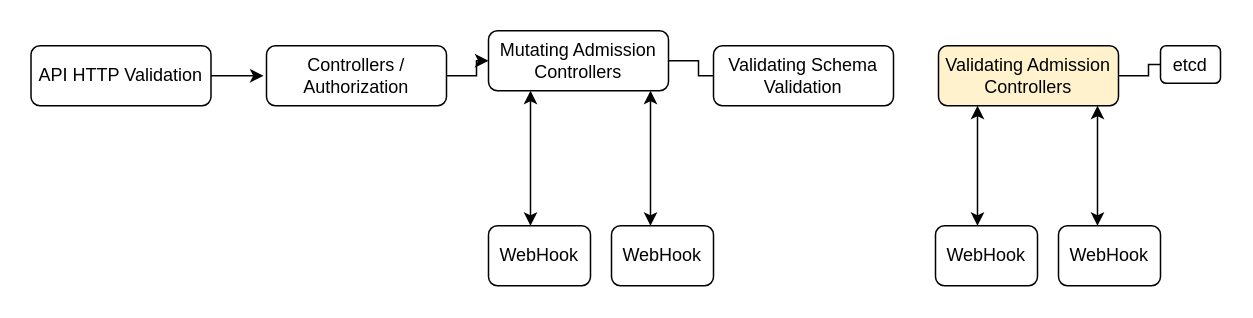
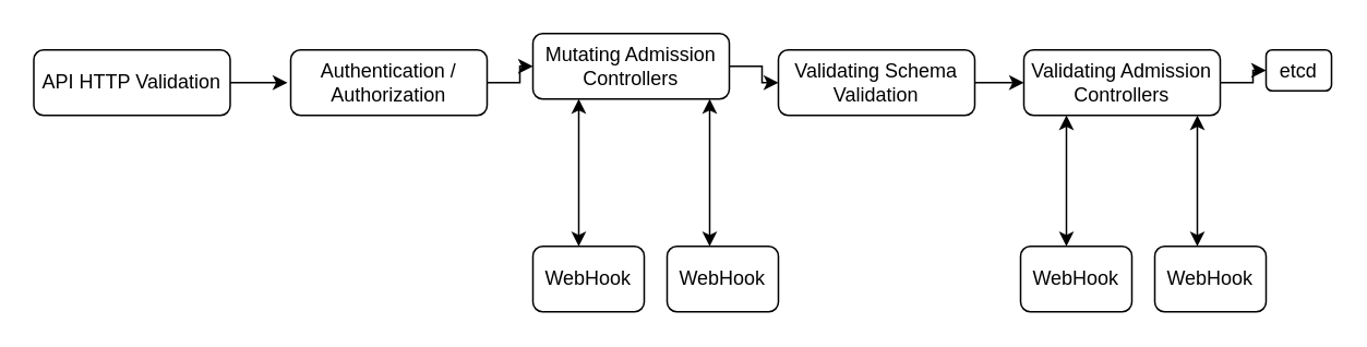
  <mxCell id="0" />
  <mxCell id="1" parent="0" />
  <mxCell id="2" value="" style="edgeStyle=orthogonalEdgeStyle;rounded=0;orthogonalLoop=1;jettySize=auto;html=1;" edge="1" parent="1" source="3"><mxGeometry relative="1" as="geometry"><mxPoint x="175" y="50" as="targetPoint" /></mxGeometry></mxCell>
  <mxCell id="3" value="API HTTP Validation" style="rounded=1;whiteSpace=wrap;html=1;fontSize=12;glass=0;strokeWidth=1;shadow=0;" parent="1" vertex="1"><mxGeometry x="20" y="30" width="120" height="40" as="geometry" /></mxCell>
  <mxCell id="4" value="" style="edgeStyle=orthogonalEdgeStyle;rounded=0;orthogonalLoop=1;jettySize=auto;html=1;" edge="1" parent="1" source="5" target="9"><mxGeometry relative="1" as="geometry" /></mxCell>
- <mxCell id="5" value="Controllers / Authorization" style="rounded=1;whiteSpace=wrap;html=1;fontSize=12;glass=0;strokeWidth=1;shadow=0;" vertex="1" parent="1"><mxGeometry x="177" y="30" width="120" height="40" as="geometry" /></mxCell>
- <mxCell id="6" value="" style="edgeStyle=orthogonalEdgeStyle;rounded=0;orthogonalLoop=1;jettySize=auto;html=1;endArrow=none;" edge="1" parent="1" source="9" target="12"><mxGeometry relative="1" as="geometry" /></mxCell>
+ <mxCell id="5" value="Authentication / Authorization" style="rounded=1;whiteSpace=wrap;html=1;fontSize=12;glass=0;strokeWidth=1;shadow=0;" vertex="1" parent="1"><mxGeometry x="177" y="30" width="120" height="40" as="geometry" /></mxCell>
+ <mxCell id="6" value="" style="edgeStyle=orthogonalEdgeStyle;rounded=0;orthogonalLoop=1;jettySize=auto;html=1;" edge="1" parent="1" source="9" target="12"><mxGeometry relative="1" as="geometry" /></mxCell>
  <mxCell id="7" value="" style="edgeStyle=orthogonalEdgeStyle;rounded=0;orthogonalLoop=1;jettySize=auto;html=1;startArrow=classic;startFill=1;" edge="1" parent="1" source="9" target="10"><mxGeometry relative="1" as="geometry"><Array as="points"><mxPoint x="353" y="100" /><mxPoint x="353" y="100" /></Array></mxGeometry></mxCell>
  <mxCell id="8" value="" style="edgeStyle=orthogonalEdgeStyle;rounded=0;orthogonalLoop=1;jettySize=auto;html=1;startArrow=classic;startFill=1;" edge="1" parent="1" source="9"><mxGeometry relative="1" as="geometry"><mxPoint x="433" y="150" as="targetPoint" /><Array as="points"><mxPoint x="433" y="90" /><mxPoint x="433" y="90" /></Array></mxGeometry></mxCell>
  <mxCell id="9" value="Mutating Admission Controllers" style="rounded=1;whiteSpace=wrap;html=1;fontSize=12;glass=0;strokeWidth=1;shadow=0;" parent="1" vertex="1"><mxGeometry x="325" y="20" width="120" height="40" as="geometry" /></mxCell>
  <mxCell id="10" value="WebHook" style="rounded=1;whiteSpace=wrap;html=1;fontSize=12;glass=0;strokeWidth=1;shadow=0;" vertex="1" parent="1"><mxGeometry x="325" y="150" width="68" height="40" as="geometry" /></mxCell>
+ <mxCell id="11" value="" style="edgeStyle=orthogonalEdgeStyle;rounded=0;orthogonalLoop=1;jettySize=auto;html=1;" edge="1" parent="1" source="12" target="14"><mxGeometry relative="1" as="geometry" /></mxCell>
  <mxCell id="12" value="&lt;span style=&quot;white-space: normal&quot;&gt;Validating Schema Validation&lt;/span&gt;" style="rounded=1;whiteSpace=wrap;html=1;fontSize=12;glass=0;strokeWidth=1;shadow=0;" vertex="1" parent="1"><mxGeometry x="475" y="30" width="120" height="40" as="geometry" /></mxCell>
- <mxCell id="13" value="" style="edgeStyle=orthogonalEdgeStyle;rounded=0;orthogonalLoop=1;jettySize=auto;html=1;endArrow=none;" edge="1" parent="1" source="14" target="15"><mxGeometry relative="1" as="geometry" /></mxCell>
- <mxCell id="14" value="Validating Admission Controllers" style="rounded=1;whiteSpace=wrap;html=1;fontSize=12;glass=0;strokeWidth=1;shadow=0;fillColor=#fff2cc;" vertex="1" parent="1"><mxGeometry x="625" y="30" width="120" height="40" as="geometry" /></mxCell>
+ <mxCell id="13" value="" style="edgeStyle=orthogonalEdgeStyle;rounded=0;orthogonalLoop=1;jettySize=auto;html=1;" edge="1" parent="1" source="14" target="15"><mxGeometry relative="1" as="geometry" /></mxCell>
+ <mxCell id="14" value="Validating Admission Controllers" style="rounded=1;whiteSpace=wrap;html=1;fontSize=12;glass=0;strokeWidth=1;shadow=0;" vertex="1" parent="1"><mxGeometry x="625" y="30" width="120" height="40" as="geometry" /></mxCell>
  <mxCell id="15" value="etcd" style="rounded=1;whiteSpace=wrap;html=1;fontSize=12;glass=0;strokeWidth=1;shadow=0;" vertex="1" parent="1"><mxGeometry x="773" y="30" width="40" height="25" as="geometry" /></mxCell>
  <mxCell id="16" value="WebHook" style="rounded=1;whiteSpace=wrap;html=1;fontSize=12;glass=0;strokeWidth=1;shadow=0;" vertex="1" parent="1"><mxGeometry x="407" y="150" width="68" height="40" as="geometry" /></mxCell>
  <mxCell id="17" value="WebHook" style="rounded=1;whiteSpace=wrap;html=1;fontSize=12;glass=0;strokeWidth=1;shadow=0;" vertex="1" parent="1"><mxGeometry x="623" y="150" width="68" height="40" as="geometry" /></mxCell>
  <mxCell id="18" value="WebHook" style="rounded=1;whiteSpace=wrap;html=1;fontSize=12;glass=0;strokeWidth=1;shadow=0;" vertex="1" parent="1"><mxGeometry x="705" y="150" width="68" height="40" as="geometry" /></mxCell>
  <mxCell id="19" value="" style="edgeStyle=orthogonalEdgeStyle;rounded=0;orthogonalLoop=1;jettySize=auto;html=1;startArrow=classic;startFill=1;" edge="1" target="17" parent="1"><mxGeometry relative="1" as="geometry"><mxPoint x="651" y="70" as="sourcePoint" /><Array as="points"><mxPoint x="651" y="100" /><mxPoint x="651" y="100" /></Array></mxGeometry></mxCell>
  <mxCell id="20" value="" style="edgeStyle=orthogonalEdgeStyle;rounded=0;orthogonalLoop=1;jettySize=auto;html=1;startArrow=classic;startFill=1;" edge="1" parent="1"><mxGeometry relative="1" as="geometry"><mxPoint x="731" y="70" as="sourcePoint" /><mxPoint x="731" y="150" as="targetPoint" /><Array as="points"><mxPoint x="731" y="90" /><mxPoint x="731" y="90" /></Array></mxGeometry></mxCell>
